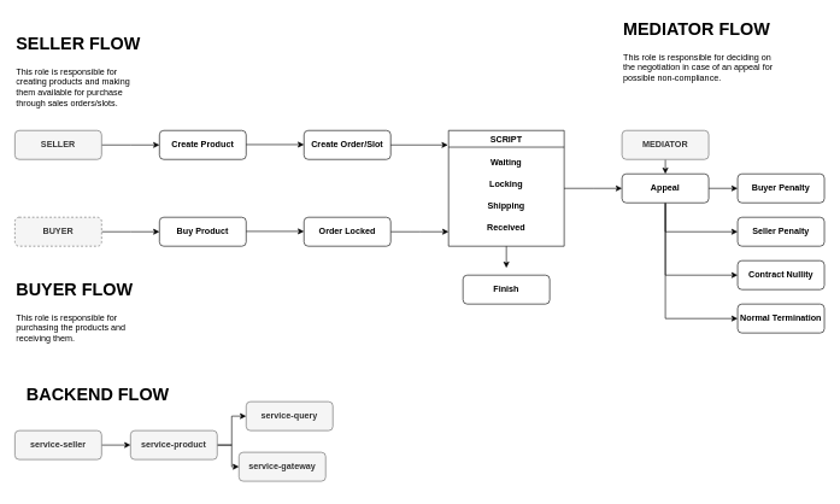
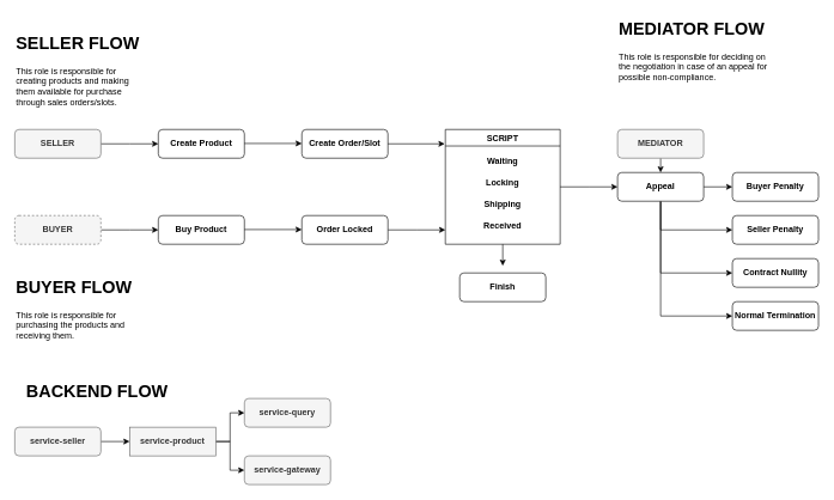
  <mxCell id="0" />
  <mxCell id="1" parent="0" />
  <mxCell id="2" style="edgeStyle=orthogonalEdgeStyle;rounded=0;orthogonalLoop=1;jettySize=auto;html=1;exitX=1;exitY=0.5;exitDx=0;exitDy=0;" edge="1" parent="1" source="3"><mxGeometry relative="1" as="geometry"><mxPoint x="220" y="200" as="targetPoint" /></mxGeometry></mxCell>
  <mxCell id="3" value="&lt;b&gt;SELLER&lt;/b&gt;" style="rounded=1;whiteSpace=wrap;html=1;fillColor=#f5f5f5;fontColor=#333333;strokeColor=#666666;" vertex="1" parent="1"><mxGeometry x="20" y="180" width="120" height="40" as="geometry" /></mxCell>
  <mxCell id="4" value="&lt;b&gt;Create Product&lt;/b&gt;" style="rounded=1;whiteSpace=wrap;html=1;" vertex="1" parent="1"><mxGeometry x="220" y="180" width="120" height="40" as="geometry" /></mxCell>
  <mxCell id="5" style="edgeStyle=orthogonalEdgeStyle;rounded=0;orthogonalLoop=1;jettySize=auto;html=1;exitX=1;exitY=0.5;exitDx=0;exitDy=0;" edge="1" parent="1"><mxGeometry relative="1" as="geometry"><mxPoint x="420" y="199.5" as="targetPoint" /><mxPoint x="340" y="199.5" as="sourcePoint" /></mxGeometry></mxCell>
  <mxCell id="6" value="&lt;b&gt;Create Order/Slot&lt;/b&gt;" style="rounded=1;whiteSpace=wrap;html=1;" vertex="1" parent="1"><mxGeometry x="420" y="180" width="120" height="40" as="geometry" /></mxCell>
  <mxCell id="7" value="&lt;h1 style=&quot;margin-top: 0px;&quot;&gt;SELLER FLOW&lt;/h1&gt;&lt;p&gt;This role is responsible for creating products and making them available for purchase through sales orders/slots.&lt;/p&gt;" style="text;html=1;whiteSpace=wrap;overflow=hidden;rounded=0;" vertex="1" parent="1"><mxGeometry x="20" y="40" width="180" height="120" as="geometry" /></mxCell>
  <mxCell id="8" style="edgeStyle=orthogonalEdgeStyle;rounded=0;orthogonalLoop=1;jettySize=auto;html=1;exitX=1;exitY=0.5;exitDx=0;exitDy=0;" edge="1" parent="1" source="9"><mxGeometry relative="1" as="geometry"><mxPoint x="220" y="320" as="targetPoint" /></mxGeometry></mxCell>
  <mxCell id="9" value="&lt;b&gt;BUYER&lt;/b&gt;" style="rounded=1;whiteSpace=wrap;html=1;fillColor=#f5f5f5;fontColor=#333333;strokeColor=#666666;dashed=1;" vertex="1" parent="1"><mxGeometry x="20" y="300" width="120" height="40" as="geometry" /></mxCell>
  <mxCell id="10" value="&lt;b&gt;Buy Product&lt;/b&gt;" style="rounded=1;whiteSpace=wrap;html=1;" vertex="1" parent="1"><mxGeometry x="220" y="300" width="120" height="40" as="geometry" /></mxCell>
  <mxCell id="11" style="edgeStyle=orthogonalEdgeStyle;rounded=0;orthogonalLoop=1;jettySize=auto;html=1;exitX=1;exitY=0.5;exitDx=0;exitDy=0;" edge="1" parent="1"><mxGeometry relative="1" as="geometry"><mxPoint x="420" y="319.5" as="targetPoint" /><mxPoint x="340" y="319.5" as="sourcePoint" /></mxGeometry></mxCell>
  <mxCell id="12" style="edgeStyle=orthogonalEdgeStyle;rounded=0;orthogonalLoop=1;jettySize=auto;html=1;exitX=1;exitY=0.5;exitDx=0;exitDy=0;" edge="1" parent="1" source="13"><mxGeometry relative="1" as="geometry"><mxPoint x="620" y="320" as="targetPoint" /></mxGeometry></mxCell>
  <mxCell id="13" value="&lt;b&gt;Order Locked&lt;/b&gt;" style="rounded=1;whiteSpace=wrap;html=1;" vertex="1" parent="1"><mxGeometry x="420" y="300" width="120" height="40" as="geometry" /></mxCell>
  <mxCell id="14" value="&lt;h1 style=&quot;margin-top: 0px;&quot;&gt;BUYER FLOW&lt;/h1&gt;&lt;h1 style=&quot;margin-top: 0px;&quot;&gt;&lt;p style=&quot;font-size: 12px; font-weight: 400;&quot;&gt;This role is responsible for purchasing the products and receiving them.&lt;/p&gt;&lt;/h1&gt;" style="text;html=1;whiteSpace=wrap;overflow=hidden;rounded=0;" vertex="1" parent="1"><mxGeometry x="20" y="380" width="180" height="120" as="geometry" /></mxCell>
  <mxCell id="15" style="edgeStyle=orthogonalEdgeStyle;rounded=0;orthogonalLoop=1;jettySize=auto;html=1;exitX=1;exitY=0.5;exitDx=0;exitDy=0;" edge="1" parent="1" source="17"><mxGeometry relative="1" as="geometry"><mxPoint x="860" y="260" as="targetPoint" /></mxGeometry></mxCell>
  <mxCell id="16" style="edgeStyle=orthogonalEdgeStyle;rounded=0;orthogonalLoop=1;jettySize=auto;html=1;exitX=0.5;exitY=1;exitDx=0;exitDy=0;" edge="1" parent="1" source="17"><mxGeometry relative="1" as="geometry"><mxPoint x="700" y="370" as="targetPoint" /></mxGeometry></mxCell>
  <mxCell id="17" value="SCRIPT" style="swimlane;whiteSpace=wrap;html=1;" vertex="1" parent="1"><mxGeometry x="620" y="180" width="160" height="160" as="geometry" /></mxCell>
  <mxCell id="18" value="&lt;b&gt;Waiting&lt;/b&gt;" style="text;html=1;align=center;verticalAlign=middle;whiteSpace=wrap;rounded=0;" vertex="1" parent="17"><mxGeometry x="50" y="30" width="60" height="30" as="geometry" /></mxCell>
  <mxCell id="19" value="&lt;b&gt;Locking&lt;/b&gt;" style="text;html=1;align=center;verticalAlign=middle;whiteSpace=wrap;rounded=0;" vertex="1" parent="17"><mxGeometry x="50" y="60" width="60" height="30" as="geometry" /></mxCell>
  <mxCell id="20" value="&lt;b&gt;Shipping&lt;/b&gt;" style="text;html=1;align=center;verticalAlign=middle;whiteSpace=wrap;rounded=0;" vertex="1" parent="17"><mxGeometry x="50" y="90" width="60" height="30" as="geometry" /></mxCell>
  <mxCell id="21" value="&lt;b&gt;Received&lt;/b&gt;" style="text;html=1;align=center;verticalAlign=middle;whiteSpace=wrap;rounded=0;" vertex="1" parent="17"><mxGeometry x="50" y="120" width="60" height="30" as="geometry" /></mxCell>
  <mxCell id="22" style="edgeStyle=orthogonalEdgeStyle;rounded=0;orthogonalLoop=1;jettySize=auto;html=1;exitX=1;exitY=0.5;exitDx=0;exitDy=0;entryX=-0.006;entryY=0.125;entryDx=0;entryDy=0;entryPerimeter=0;" edge="1" parent="1" source="6" target="17"><mxGeometry relative="1" as="geometry" /></mxCell>
  <mxCell id="23" style="edgeStyle=orthogonalEdgeStyle;rounded=0;orthogonalLoop=1;jettySize=auto;html=1;exitX=1;exitY=0.5;exitDx=0;exitDy=0;entryX=0;entryY=0.5;entryDx=0;entryDy=0;" edge="1" parent="1" source="27" target="30"><mxGeometry relative="1" as="geometry"><mxPoint x="1010" y="260" as="targetPoint" /></mxGeometry></mxCell>
  <mxCell id="24" style="edgeStyle=orthogonalEdgeStyle;rounded=0;orthogonalLoop=1;jettySize=auto;html=1;exitX=0.5;exitY=1;exitDx=0;exitDy=0;entryX=0;entryY=0.5;entryDx=0;entryDy=0;" edge="1" parent="1" source="27" target="33"><mxGeometry relative="1" as="geometry" /></mxCell>
  <mxCell id="25" style="edgeStyle=orthogonalEdgeStyle;rounded=0;orthogonalLoop=1;jettySize=auto;html=1;exitX=0.5;exitY=1;exitDx=0;exitDy=0;entryX=0;entryY=0.5;entryDx=0;entryDy=0;" edge="1" parent="1" source="27" target="34"><mxGeometry relative="1" as="geometry" /></mxCell>
  <mxCell id="26" style="edgeStyle=orthogonalEdgeStyle;rounded=0;orthogonalLoop=1;jettySize=auto;html=1;exitX=0.5;exitY=1;exitDx=0;exitDy=0;entryX=0;entryY=0.5;entryDx=0;entryDy=0;" edge="1" parent="1" source="27" target="35"><mxGeometry relative="1" as="geometry" /></mxCell>
  <mxCell id="27" value="&lt;b&gt;Appeal&lt;/b&gt;" style="rounded=1;whiteSpace=wrap;html=1;" vertex="1" parent="1"><mxGeometry x="860" y="240" width="120" height="40" as="geometry" /></mxCell>
  <mxCell id="28" value="&lt;b&gt;Finish&lt;/b&gt;" style="rounded=1;whiteSpace=wrap;html=1;" vertex="1" parent="1"><mxGeometry x="640" y="380" width="120" height="40" as="geometry" /></mxCell>
  <mxCell id="29" value="&lt;h1 style=&quot;margin-top: 0px;&quot;&gt;MEDIATOR FLOW&lt;/h1&gt;&lt;p&gt;This role is responsible for deciding on the negotiation in case of an appeal for possible non-compliance.&lt;/p&gt;" style="text;html=1;whiteSpace=wrap;overflow=hidden;rounded=0;" vertex="1" parent="1"><mxGeometry x="860" y="20" width="220" height="120" as="geometry" /></mxCell>
  <mxCell id="30" value="&lt;b&gt;Buyer Penalty&lt;/b&gt;" style="rounded=1;whiteSpace=wrap;html=1;" vertex="1" parent="1"><mxGeometry x="1020" y="240" width="120" height="40" as="geometry" /></mxCell>
  <mxCell id="31" style="edgeStyle=orthogonalEdgeStyle;rounded=0;orthogonalLoop=1;jettySize=auto;html=1;exitX=0.5;exitY=1;exitDx=0;exitDy=0;entryX=0.5;entryY=0;entryDx=0;entryDy=0;" edge="1" parent="1" source="32" target="27"><mxGeometry relative="1" as="geometry" /></mxCell>
  <mxCell id="32" value="&lt;b&gt;MEDIATOR&lt;/b&gt;" style="rounded=1;whiteSpace=wrap;html=1;fillColor=#f5f5f5;fontColor=#333333;strokeColor=#666666;" vertex="1" parent="1"><mxGeometry x="860" y="180" width="120" height="40" as="geometry" /></mxCell>
  <mxCell id="33" value="&lt;b&gt;Seller Penalty&lt;/b&gt;" style="rounded=1;whiteSpace=wrap;html=1;" vertex="1" parent="1"><mxGeometry x="1020" y="300" width="120" height="40" as="geometry" /></mxCell>
  <mxCell id="34" value="&lt;b&gt;Contract Nullity&lt;/b&gt;" style="rounded=1;whiteSpace=wrap;html=1;" vertex="1" parent="1"><mxGeometry x="1020" y="360" width="120" height="40" as="geometry" /></mxCell>
  <mxCell id="35" value="&lt;b&gt;Normal Termination&lt;/b&gt;" style="rounded=1;whiteSpace=wrap;html=1;" vertex="1" parent="1"><mxGeometry x="1020" y="420" width="120" height="40" as="geometry" /></mxCell>
  <mxCell id="36" style="edgeStyle=orthogonalEdgeStyle;rounded=0;orthogonalLoop=1;jettySize=auto;html=1;exitX=1;exitY=0.5;exitDx=0;exitDy=0;entryX=0;entryY=0.5;entryDx=0;entryDy=0;" edge="1" parent="1" source="37" target="41"><mxGeometry relative="1" as="geometry" /></mxCell>
  <mxCell id="37" value="&lt;b&gt;service-seller&lt;/b&gt;" style="rounded=1;whiteSpace=wrap;html=1;fillColor=#f5f5f5;fontColor=#333333;strokeColor=#666666;" vertex="1" parent="1"><mxGeometry x="20" y="595" width="120" height="40" as="geometry" /></mxCell>
  <mxCell id="38" value="&lt;h1&gt;&lt;b&gt;BACKEND FLOW&lt;/b&gt;&lt;/h1&gt;" style="text;html=1;align=center;verticalAlign=middle;whiteSpace=wrap;rounded=0;" vertex="1" parent="1"><mxGeometry x="35" y="530" width="200" height="30" as="geometry" /></mxCell>
  <mxCell id="39" style="edgeStyle=orthogonalEdgeStyle;rounded=0;orthogonalLoop=1;jettySize=auto;html=1;exitX=1;exitY=0.5;exitDx=0;exitDy=0;entryX=0;entryY=0.5;entryDx=0;entryDy=0;" edge="1" parent="1" source="41" target="43"><mxGeometry relative="1" as="geometry" /></mxCell>
  <mxCell id="40" style="edgeStyle=orthogonalEdgeStyle;rounded=0;orthogonalLoop=1;jettySize=auto;html=1;exitX=1;exitY=0.5;exitDx=0;exitDy=0;entryX=0;entryY=0.5;entryDx=0;entryDy=0;" edge="1" parent="1" source="41" target="42"><mxGeometry relative="1" as="geometry" /></mxCell>
- <mxCell id="41" value="&lt;b&gt;service-product&lt;/b&gt;" style="rounded=1;whiteSpace=wrap;html=1;fillColor=#f5f5f5;fontColor=#333333;strokeColor=#666666;" vertex="1" parent="1"><mxGeometry x="180" y="595" width="120" height="40" as="geometry" /></mxCell>
- <mxCell id="42" value="&lt;b&gt;service-gateway&lt;/b&gt;" style="rounded=1;whiteSpace=wrap;html=1;fillColor=#f5f5f5;fontColor=#333333;strokeColor=#666666;" vertex="1" parent="1"><mxGeometry x="330" y="625" width="120" height="40" as="geometry" /></mxCell>
+ <mxCell id="41" value="&lt;b&gt;service-product&lt;/b&gt;" style="whiteSpace=wrap;html=1;fillColor=#f5f5f5;fontColor=#333333;strokeColor=#666666;rounded=0;" vertex="1" parent="1"><mxGeometry x="180" y="595" width="120" height="40" as="geometry" /></mxCell>
+ <mxCell id="42" value="&lt;b&gt;service-gateway&lt;/b&gt;" style="rounded=1;whiteSpace=wrap;html=1;fillColor=#f5f5f5;fontColor=#333333;strokeColor=#666666;" vertex="1" parent="1"><mxGeometry x="340" y="635" width="120" height="40" as="geometry" /></mxCell>
  <mxCell id="43" value="&lt;b&gt;service-query&lt;/b&gt;" style="rounded=1;whiteSpace=wrap;html=1;fillColor=#f5f5f5;fontColor=#333333;strokeColor=#666666;" vertex="1" parent="1"><mxGeometry x="340" y="555" width="120" height="40" as="geometry" /></mxCell>
